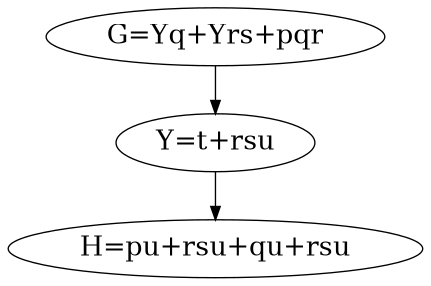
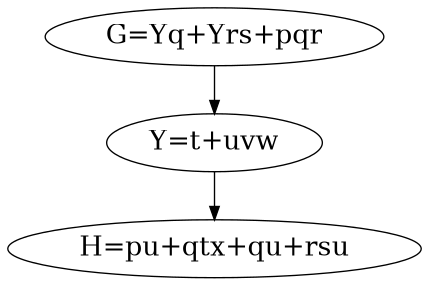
  digraph {
    node [fontsize=20]
-   n1 [label="Y=t+rsu"]
-   n2 [label="H=pu+rsu+qu+rsu"]
+   n1 [label="Y=t+uvw"]
+   n2 [label="H=pu+qtx+qu+rsu"]
    n3 [label="G=Yq+Yrs+pqr"]
    n1 -> n2
    n3 -> n1
  }
